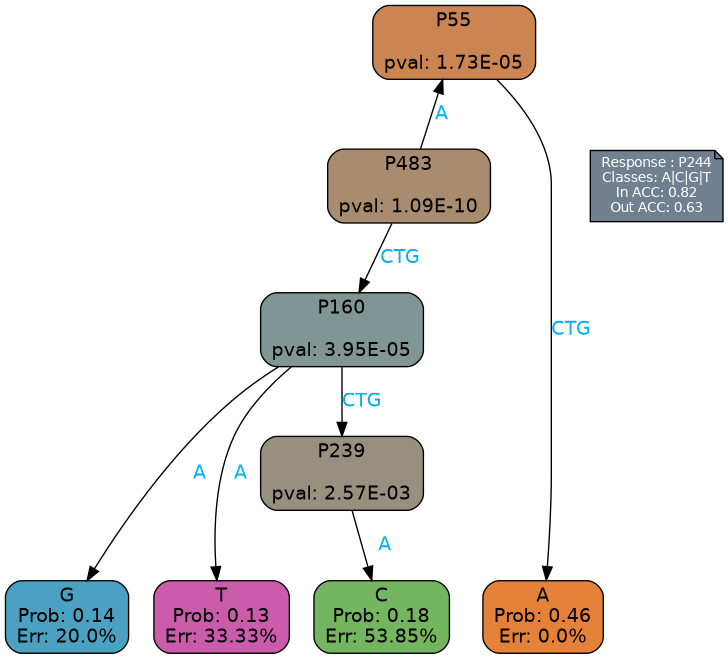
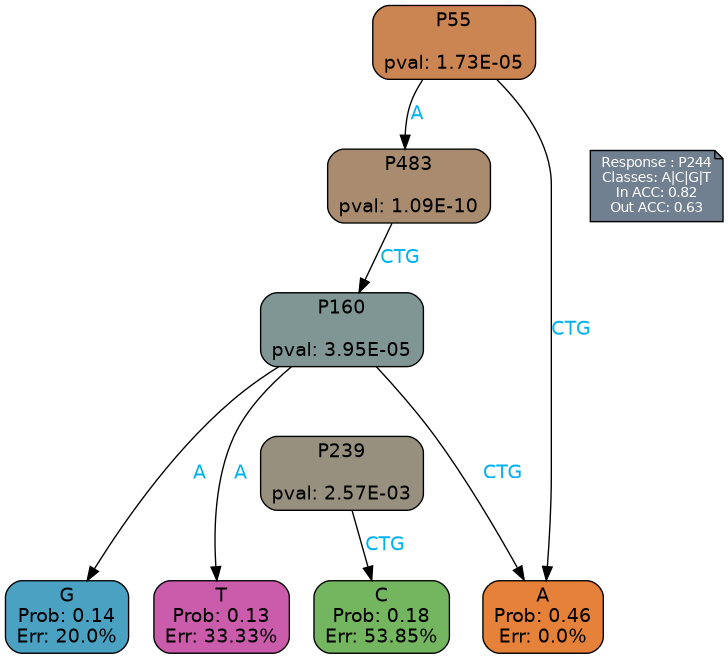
  digraph {
    ranksep=equally
    splines=polylines
    node [color=black fontname=helvetica shape=box style="filled, rounded"]
    edge [fontcolor=deepskyblue2 fontname=helvetica]
    n1 [fillcolor="#e58139" label="A\nProb: 0.46\nErr: 0.0%"]
    n2 [fillcolor="#4ba1c2" label="G\nProb: 0.14\nErr: 20.0%"]
    n3 [fillcolor="#ca5cab" label="T\nProb: 0.13\nErr: 33.33%"]
    n4 [fillcolor="#74b560" label="C\nProb: 0.18\nErr: 53.85%"]
    n5 [align=left fillcolor=slategray fontcolor=white fontsize=10 label="Response : P244\nClasses: A|C|G|T\nIn ACC: 0.82\nOut ACC: 0.63\n" shape=note style=filled]
    n6 [fillcolor="#a98c6f" label="P483\n\npval: 1.09E-10"]
    n7 [fillcolor="#cb8552" label="P55\n\npval: 1.73E-05"]
    n8 [fillcolor="#7f9694" label="P160\n\npval: 3.95E-05"]
    n9 [fillcolor="#97907f" label="P239\n\npval: 2.57E-03"]
    subgraph sub_1 {
      rank=same
      n1
      n2
      n3
      n4
    }
    subgraph sub_2 {
      rank=same
      n5
      n6
    }
-   n6 -> n7 [label=A]
+   n7 -> n6 [label=A]
    n6 -> n8 [label=CTG]
    n7 -> n1 [label=CTG]
    n8 -> n2 [label=A]
    n8 -> n3 [label=A]
-   n8 -> n9 [label=CTG]
-   n9 -> n4 [label=A]
+   n8 -> n1 [label=CTG]
+   n9 -> n4 [label=CTG]
  }
